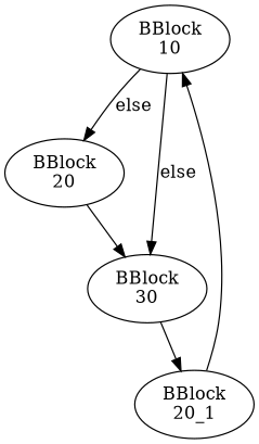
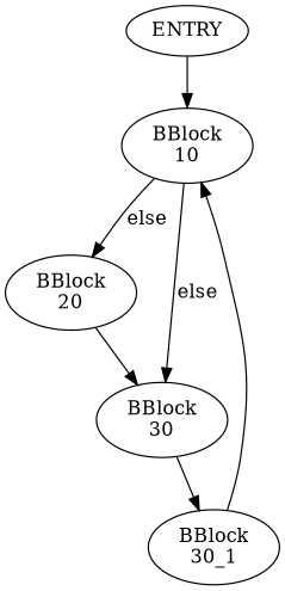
  digraph {
    n1 [label="BBlock\n10"]
    n2 [label="BBlock\n20"]
    n3 [label="BBlock\n30"]
-   n5 [label="BBlock\n20_1"]
+   ENTRY
+   n5 [label="BBlock\n30_1"]
    n1 -> n2 [label=else]
    n1 -> n3 [label=else]
    n2 -> n3
    n3 -> n5
+   ENTRY -> n1
    n5 -> n1
  }
